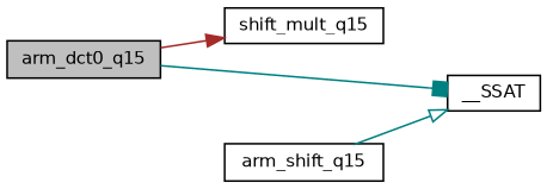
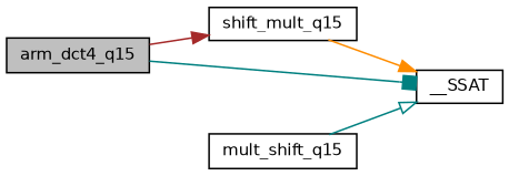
  digraph {
    rankdir=LR
    node [color=black fillcolor=white fontname=Helvetica fontsize=10 shape=record style=filled]
    edge [arrowhead=normal color=teal fontname=Helvetica fontsize=10 labelfontname=Helvetica labelfontsize=10 style=solid]
-   n1 [fillcolor=grey75 fontcolor=black height=0.2 label=arm_dct0_q15 width=0.4]
+   n1 [fillcolor=grey75 fontcolor=black height=0.2 label=arm_dct4_q15 width=0.4]
    n2 [height=0.2 label=shift_mult_q15 width=0.4]
    n3 [height=0.2 label=__SSAT width=0.4]
-   n4 [height=0.2 label=arm_shift_q15 width=0.4]
+   n4 [height=0.2 label=mult_shift_q15 width=0.4]
    n1 -> n2 [color=brown]
    n1 -> n3 [arrowhead=box]
+   n2 -> n3 [color=darkorange]
    n4 -> n3 [arrowhead=onormal]
  }
